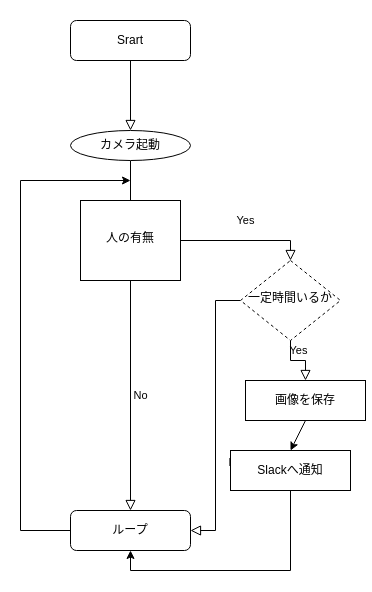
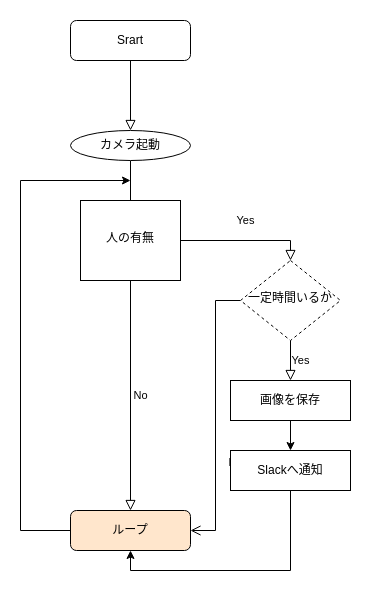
  <mxCell id="0" />
  <mxCell id="1" parent="0" />
  <mxCell id="2" value="" style="rounded=0;html=1;jettySize=auto;orthogonalLoop=1;fontSize=11;endArrow=block;endFill=0;endSize=8;strokeWidth=1;shadow=0;labelBackgroundColor=none;edgeStyle=orthogonalEdgeStyle;entryX=0.5;entryY=0;entryDx=0;entryDy=0;" edge="1" parent="1" source="3" target="12"><mxGeometry relative="1" as="geometry" /></mxCell>
  <mxCell id="3" value="Srart" style="rounded=1;whiteSpace=wrap;html=1;fontSize=12;glass=0;strokeWidth=1;shadow=0;" vertex="1" parent="1"><mxGeometry x="70" y="20" width="120" height="40" as="geometry" /></mxCell>
  <mxCell id="4" value="Yes" style="rounded=0;html=1;jettySize=auto;orthogonalLoop=1;fontSize=11;endArrow=block;endFill=0;endSize=8;strokeWidth=1;shadow=0;labelBackgroundColor=none;edgeStyle=orthogonalEdgeStyle;entryX=0.5;entryY=0;entryDx=0;entryDy=0;" edge="1" parent="1" source="6" target="10"><mxGeometry y="20" relative="1" as="geometry"><mxPoint as="offset" /></mxGeometry></mxCell>
  <mxCell id="5" value="No" style="edgeStyle=orthogonalEdgeStyle;rounded=0;html=1;jettySize=auto;orthogonalLoop=1;fontSize=11;endArrow=block;endFill=0;endSize=8;strokeWidth=1;shadow=0;labelBackgroundColor=none;" edge="1" parent="1" source="6" target="7"><mxGeometry y="10" relative="1" as="geometry"><mxPoint as="offset" /></mxGeometry></mxCell>
  <mxCell id="6" value="人の有無" style="whiteSpace=wrap;html=1;shadow=0;fontFamily=Helvetica;fontSize=12;align=center;strokeWidth=1;spacing=6;spacingTop=-4;rounded=0;" vertex="1" parent="1"><mxGeometry x="80" y="200" width="100" height="80" as="geometry" /></mxCell>
- <mxCell id="7" value="ループ" style="rounded=1;whiteSpace=wrap;html=1;fontSize=12;glass=0;strokeWidth=1;shadow=0;" vertex="1" parent="1"><mxGeometry x="70" y="510" width="120" height="40" as="geometry" /></mxCell>
- <mxCell id="8" value="No" style="rounded=0;html=1;jettySize=auto;orthogonalLoop=1;fontSize=11;endArrow=block;endFill=0;endSize=8;strokeWidth=1;shadow=0;labelBackgroundColor=none;edgeStyle=orthogonalEdgeStyle;entryX=1;entryY=0.5;entryDx=0;entryDy=0;" edge="1" parent="1" source="10" target="7"><mxGeometry x="0.333" y="20" relative="1" as="geometry"><mxPoint as="offset" /><mxPoint x="450" y="330" as="targetPoint" /></mxGeometry></mxCell>
+ <mxCell id="7" value="ループ" style="rounded=1;whiteSpace=wrap;html=1;fontSize=12;glass=0;strokeWidth=1;shadow=0;fillColor=#ffe6cc;" vertex="1" parent="1"><mxGeometry x="70" y="510" width="120" height="40" as="geometry" /></mxCell>
+ <mxCell id="8" value="No" style="rounded=0;html=1;jettySize=auto;orthogonalLoop=1;fontSize=11;endArrow=open;endFill=0;endSize=8;strokeWidth=1;shadow=0;labelBackgroundColor=none;edgeStyle=orthogonalEdgeStyle;entryX=1;entryY=0.5;entryDx=0;entryDy=0;" edge="1" parent="1" source="10" target="7"><mxGeometry x="0.333" y="20" relative="1" as="geometry"><mxPoint as="offset" /><mxPoint x="450" y="330" as="targetPoint" /></mxGeometry></mxCell>
  <mxCell id="9" value="Yes" style="edgeStyle=orthogonalEdgeStyle;rounded=0;html=1;jettySize=auto;orthogonalLoop=1;fontSize=11;endArrow=block;endFill=0;endSize=8;strokeWidth=1;shadow=0;labelBackgroundColor=none;entryX=0.5;entryY=0;entryDx=0;entryDy=0;" edge="1" parent="1" source="10" target="13"><mxGeometry y="10" relative="1" as="geometry"><mxPoint as="offset" /><mxPoint x="230" y="360" as="targetPoint" /></mxGeometry></mxCell>
  <mxCell id="10" value="一定時間いるか" style="rhombus;whiteSpace=wrap;html=1;shadow=0;fontFamily=Helvetica;fontSize=12;align=center;strokeWidth=1;spacing=6;spacingTop=-4;dashed=1;" vertex="1" parent="1"><mxGeometry x="240" y="260" width="100" height="80" as="geometry" /></mxCell>
  <mxCell id="11" style="edgeStyle=orthogonalEdgeStyle;rounded=0;orthogonalLoop=1;jettySize=auto;html=1;exitX=0.5;exitY=1;exitDx=0;exitDy=0;entryX=0.5;entryY=0;entryDx=0;entryDy=0;endArrow=none;" edge="1" parent="1" source="12" target="6"><mxGeometry relative="1" as="geometry" /></mxCell>
  <mxCell id="12" value="カメラ起動" style="ellipse;whiteSpace=wrap;html=1;" vertex="1" parent="1"><mxGeometry x="70" y="130" width="120" height="30" as="geometry" /></mxCell>
- <mxCell id="13" value="画像を保存" style="rounded=0;whiteSpace=wrap;html=1;" vertex="1" parent="1"><mxGeometry x="245" y="380" width="120" height="40" as="geometry" /></mxCell>
+ <mxCell id="13" value="画像を保存" style="rounded=0;whiteSpace=wrap;html=1;" vertex="1" parent="1"><mxGeometry x="230" y="380" width="120" height="40" as="geometry" /></mxCell>
  <mxCell id="14" value="" style="endArrow=classic;html=1;rounded=0;exitX=0;exitY=0.5;exitDx=0;exitDy=0;" edge="1" parent="1" source="7"><mxGeometry width="50" height="50" relative="1" as="geometry"><mxPoint x="80" y="360" as="sourcePoint" /><mxPoint x="130" y="180" as="targetPoint" /><Array as="points"><mxPoint x="20" y="530" /><mxPoint x="20" y="180" /></Array></mxGeometry></mxCell>
  <mxCell id="15" value="" style="endArrow=classic;html=1;rounded=0;exitX=0.5;exitY=1;exitDx=0;exitDy=0;entryX=0.5;entryY=0;entryDx=0;entryDy=0;" edge="1" parent="1" source="13" target="16"><mxGeometry width="50" height="50" relative="1" as="geometry"><mxPoint x="260" y="330" as="sourcePoint" /><mxPoint x="290" y="460" as="targetPoint" /></mxGeometry></mxCell>
  <mxCell id="16" value="Slackへ通知" style="rounded=0;whiteSpace=wrap;html=1;" vertex="1" parent="1"><mxGeometry x="230" y="450" width="120" height="40" as="geometry" /></mxCell>
  <mxCell id="17" value="" style="endArrow=classic;html=1;rounded=0;exitX=0.5;exitY=1;exitDx=0;exitDy=0;entryX=0.5;entryY=1;entryDx=0;entryDy=0;" edge="1" parent="1" source="16" target="7"><mxGeometry width="50" height="50" relative="1" as="geometry"><mxPoint x="260" y="360" as="sourcePoint" /><mxPoint x="290" y="520" as="targetPoint" /><Array as="points"><mxPoint x="290" y="570" /><mxPoint x="130" y="570" /></Array></mxGeometry></mxCell>
